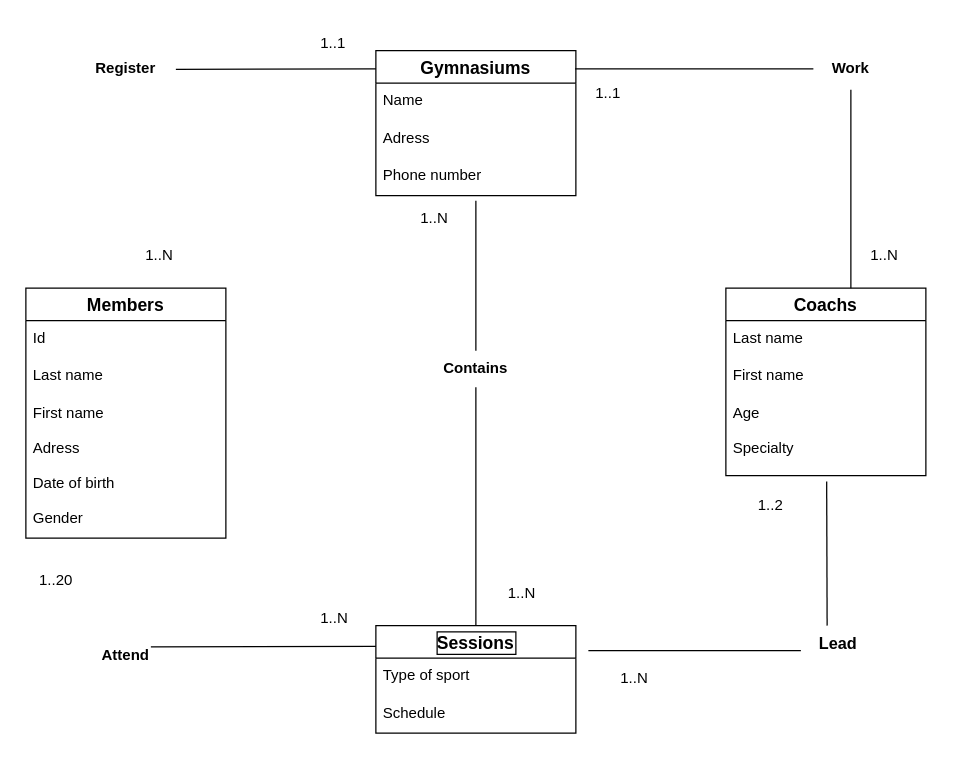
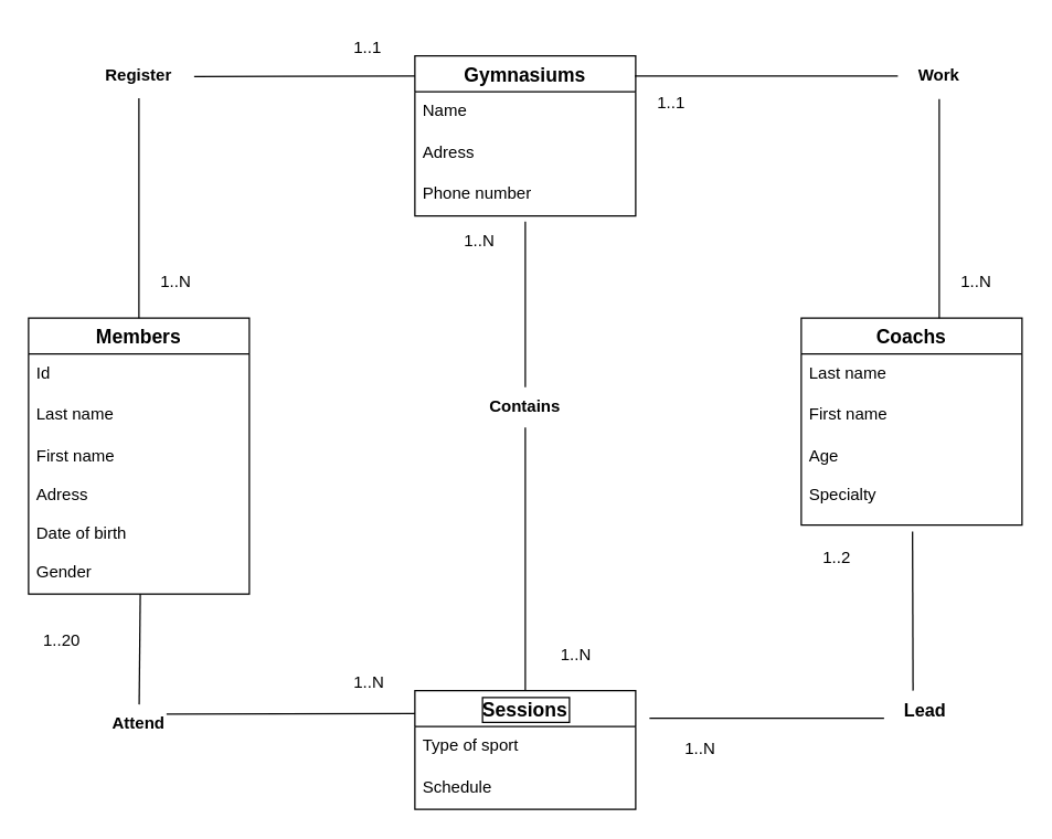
  <mxCell id="0" />
  <mxCell id="1" parent="0" />
  <mxCell id="2" value="Gymnasiums" style="swimlane;fontStyle=1;childLayout=stackLayout;horizontal=1;startSize=26;horizontalStack=0;resizeParent=1;resizeParentMax=0;resizeLast=0;collapsible=1;marginBottom=0;align=center;fontSize=14;" vertex="1" parent="1"><mxGeometry x="300" y="40" width="160" height="116" as="geometry" /></mxCell>
  <mxCell id="3" value="Name" style="text;strokeColor=none;fillColor=none;spacingLeft=4;spacingRight=4;overflow=hidden;rotatable=0;points=[[0,0.5],[1,0.5]];portConstraint=eastwest;fontSize=12;" vertex="1" parent="2"><mxGeometry y="26" width="160" height="30" as="geometry" /></mxCell>
  <mxCell id="4" value="Adress" style="text;strokeColor=none;fillColor=none;spacingLeft=4;spacingRight=4;overflow=hidden;rotatable=0;points=[[0,0.5],[1,0.5]];portConstraint=eastwest;fontSize=12;" vertex="1" parent="2"><mxGeometry y="56" width="160" height="30" as="geometry" /></mxCell>
  <mxCell id="5" value="Phone number" style="text;strokeColor=none;fillColor=none;spacingLeft=4;spacingRight=4;overflow=hidden;rotatable=0;points=[[0,0.5],[1,0.5]];portConstraint=eastwest;fontSize=12;" vertex="1" parent="2"><mxGeometry y="86" width="160" height="30" as="geometry" /></mxCell>
  <mxCell id="6" value="Sessions" style="swimlane;fontStyle=1;childLayout=stackLayout;horizontal=1;startSize=26;horizontalStack=0;resizeParent=1;resizeParentMax=0;resizeLast=0;collapsible=1;marginBottom=0;align=center;fontSize=14;labelBackgroundColor=default;labelBorderColor=default;" vertex="1" parent="1"><mxGeometry x="300" y="500" width="160" height="86" as="geometry" /></mxCell>
  <mxCell id="7" value="Type of sport" style="text;strokeColor=none;fillColor=none;spacingLeft=4;spacingRight=4;overflow=hidden;rotatable=0;points=[[0,0.5],[1,0.5]];portConstraint=eastwest;fontSize=12;" vertex="1" parent="6"><mxGeometry y="26" width="160" height="30" as="geometry" /></mxCell>
  <mxCell id="8" value="Schedule" style="text;strokeColor=none;fillColor=none;spacingLeft=4;spacingRight=4;overflow=hidden;rotatable=0;points=[[0,0.5],[1,0.5]];portConstraint=eastwest;fontSize=12;" vertex="1" parent="6"><mxGeometry y="56" width="160" height="30" as="geometry" /></mxCell>
  <mxCell id="9" value="Members" style="swimlane;fontStyle=1;childLayout=stackLayout;horizontal=1;startSize=26;horizontalStack=0;resizeParent=1;resizeParentMax=0;resizeLast=0;collapsible=1;marginBottom=0;align=center;fontSize=14;" vertex="1" parent="1"><mxGeometry x="20" y="230" width="160" height="200" as="geometry" /></mxCell>
  <mxCell id="10" value="Id&#10;&#10;" style="text;strokeColor=none;fillColor=none;spacingLeft=4;spacingRight=4;overflow=hidden;rotatable=0;points=[[0,0.5],[1,0.5]];portConstraint=eastwest;fontSize=12;" vertex="1" parent="9"><mxGeometry y="26" width="160" height="30" as="geometry" /></mxCell>
  <mxCell id="11" value="Last name" style="text;strokeColor=none;fillColor=none;spacingLeft=4;spacingRight=4;overflow=hidden;rotatable=0;points=[[0,0.5],[1,0.5]];portConstraint=eastwest;fontSize=12;" vertex="1" parent="9"><mxGeometry y="56" width="160" height="30" as="geometry" /></mxCell>
  <mxCell id="12" value="First name&#10;&#10;Adress&#10;&#10;Date of birth&#10;&#10;Gender" style="text;strokeColor=none;fillColor=none;spacingLeft=4;spacingRight=4;overflow=hidden;rotatable=0;points=[[0,0.5],[1,0.5]];portConstraint=eastwest;fontSize=12;" vertex="1" parent="9"><mxGeometry y="86" width="160" height="114" as="geometry" /></mxCell>
  <mxCell id="13" value="Coachs" style="swimlane;fontStyle=1;childLayout=stackLayout;horizontal=1;startSize=26;horizontalStack=0;resizeParent=1;resizeParentMax=0;resizeLast=0;collapsible=1;marginBottom=0;align=center;fontSize=14;" vertex="1" parent="1"><mxGeometry x="580" y="230" width="160" height="150" as="geometry" /></mxCell>
  <mxCell id="14" value="Last name" style="text;strokeColor=none;fillColor=none;spacingLeft=4;spacingRight=4;overflow=hidden;rotatable=0;points=[[0,0.5],[1,0.5]];portConstraint=eastwest;fontSize=12;" vertex="1" parent="13"><mxGeometry y="26" width="160" height="30" as="geometry" /></mxCell>
  <mxCell id="15" value="First name" style="text;strokeColor=none;fillColor=none;spacingLeft=4;spacingRight=4;overflow=hidden;rotatable=0;points=[[0,0.5],[1,0.5]];portConstraint=eastwest;fontSize=12;" vertex="1" parent="13"><mxGeometry y="56" width="160" height="30" as="geometry" /></mxCell>
  <mxCell id="16" value="Age&#10;&#10;Specialty" style="text;strokeColor=none;fillColor=none;spacingLeft=4;spacingRight=4;overflow=hidden;rotatable=0;points=[[0,0.5],[1,0.5]];portConstraint=eastwest;fontSize=12;" vertex="1" parent="13"><mxGeometry y="86" width="160" height="64" as="geometry" /></mxCell>
  <mxCell id="17" value="Register" style="text;strokeColor=none;fillColor=none;spacingLeft=4;spacingRight=4;overflow=hidden;rotatable=0;points=[[0,0.5],[1,0.5]];portConstraint=eastwest;fontSize=12;fontStyle=1;align=center;" vertex="1" parent="1"><mxGeometry x="60" y="40" width="80" height="30" as="geometry" /></mxCell>
  <mxCell id="18" value="Work" style="text;strokeColor=none;fillColor=none;spacingLeft=4;spacingRight=4;overflow=hidden;rotatable=0;points=[[0,0.5],[1,0.5]];portConstraint=eastwest;fontSize=12;fontStyle=1;align=center;" vertex="1" parent="1"><mxGeometry x="660" y="40" width="40" height="30" as="geometry" /></mxCell>
  <mxCell id="19" value="Contains" style="text;strokeColor=none;fillColor=none;spacingLeft=4;spacingRight=4;overflow=hidden;rotatable=0;points=[[0,0.5],[1,0.5]];portConstraint=eastwest;fontSize=12;align=center;fontStyle=1" vertex="1" parent="1"><mxGeometry x="350" y="280" width="60" height="30" as="geometry" /></mxCell>
  <mxCell id="20" value="Attend" style="text;strokeColor=none;fillColor=none;spacingLeft=4;spacingRight=4;overflow=hidden;rotatable=0;points=[[0,0.5],[1,0.5]];portConstraint=eastwest;fontSize=12;fontStyle=1;align=center;" vertex="1" parent="1"><mxGeometry x="75" y="510" width="50" height="34" as="geometry" /></mxCell>
  <mxCell id="21" value="Lead" style="text;strokeColor=none;fillColor=none;spacingLeft=4;spacingRight=4;overflow=hidden;rotatable=0;points=[[0,0.5],[1,0.5]];portConstraint=eastwest;fontSize=13;align=center;fontStyle=1" vertex="1" parent="1"><mxGeometry x="650" y="500" width="40" height="30" as="geometry" /></mxCell>
  <mxCell id="22" value="" style="endArrow=none;html=1;rounded=0;" edge="1" parent="1"><mxGeometry relative="1" as="geometry"><mxPoint x="380" y="160" as="sourcePoint" /><mxPoint x="380" y="280" as="targetPoint" /></mxGeometry></mxCell>
  <mxCell id="23" value="" style="endArrow=none;html=1;rounded=0;entryX=0.5;entryY=0;entryDx=0;entryDy=0;exitX=0.5;exitY=0.978;exitDx=0;exitDy=0;exitPerimeter=0;" edge="1" parent="1" source="19" target="6"><mxGeometry relative="1" as="geometry"><mxPoint x="300" y="360" as="sourcePoint" /><mxPoint x="460" y="360" as="targetPoint" /></mxGeometry></mxCell>
  <mxCell id="24" value="" style="endArrow=none;html=1;rounded=0;exitX=0.5;exitY=1.044;exitDx=0;exitDy=0;exitPerimeter=0;" edge="1" parent="1" source="18"><mxGeometry relative="1" as="geometry"><mxPoint x="590" y="180" as="sourcePoint" /><mxPoint x="680" y="230" as="targetPoint" /></mxGeometry></mxCell>
+ <mxCell id="25" value="" style="endArrow=none;html=1;rounded=0;exitX=0.5;exitY=1.022;exitDx=0;exitDy=0;exitPerimeter=0;entryX=0.5;entryY=0;entryDx=0;entryDy=0;" edge="1" parent="1" source="17" target="9"><mxGeometry relative="1" as="geometry"><mxPoint x="70" y="140" as="sourcePoint" /><mxPoint x="230" y="140" as="targetPoint" /></mxGeometry></mxCell>
  <mxCell id="26" value="" style="endArrow=none;html=1;rounded=0;" edge="1" parent="1" source="17"><mxGeometry relative="1" as="geometry"><mxPoint x="140" y="54.5" as="sourcePoint" /><mxPoint x="300" y="54.5" as="targetPoint" /></mxGeometry></mxCell>
  <mxCell id="27" style="edgeStyle=orthogonalEdgeStyle;rounded=0;orthogonalLoop=1;jettySize=auto;html=1;exitX=1;exitY=0.5;exitDx=0;exitDy=0;" edge="1" parent="1" source="17" target="17"><mxGeometry relative="1" as="geometry" /></mxCell>
  <mxCell id="28" value="" style="endArrow=none;html=1;rounded=0;exitX=0.996;exitY=0.126;exitDx=0;exitDy=0;exitPerimeter=0;" edge="1" parent="1" source="2"><mxGeometry relative="1" as="geometry"><mxPoint x="490" y="54.5" as="sourcePoint" /><mxPoint x="650" y="54.5" as="targetPoint" /><Array as="points" /></mxGeometry></mxCell>
  <mxCell id="29" value="" style="endArrow=none;html=1;rounded=0;" edge="1" parent="1"><mxGeometry relative="1" as="geometry"><mxPoint x="470" y="520" as="sourcePoint" /><mxPoint x="640" y="520" as="targetPoint" /></mxGeometry></mxCell>
  <mxCell id="30" value="" style="endArrow=none;html=1;rounded=0;fontSize=13;" edge="1" parent="1"><mxGeometry relative="1" as="geometry"><mxPoint x="120" y="517" as="sourcePoint" /><mxPoint x="300" y="516.5" as="targetPoint" /></mxGeometry></mxCell>
+ <mxCell id="31" value="" style="endArrow=none;html=1;rounded=0;fontSize=13;exitX=0.506;exitY=1;exitDx=0;exitDy=0;exitPerimeter=0;" edge="1" parent="1" source="12" target="20"><mxGeometry relative="1" as="geometry"><mxPoint x="70" y="470" as="sourcePoint" /><mxPoint x="101" y="500" as="targetPoint" /></mxGeometry></mxCell>
  <mxCell id="32" value="" style="endArrow=none;html=1;rounded=0;fontSize=13;exitX=0.504;exitY=1.073;exitDx=0;exitDy=0;exitPerimeter=0;" edge="1" parent="1" source="16"><mxGeometry relative="1" as="geometry"><mxPoint x="580" y="450" as="sourcePoint" /><mxPoint x="661" y="500" as="targetPoint" /></mxGeometry></mxCell>
  <mxCell id="33" value="1..1" style="text;strokeColor=none;fillColor=none;spacingLeft=4;spacingRight=4;overflow=hidden;rotatable=0;points=[[0,0.5],[1,0.5]];portConstraint=eastwest;fontSize=12;" vertex="1" parent="1"><mxGeometry x="250" y="20" width="40" height="30" as="geometry" /></mxCell>
  <mxCell id="34" value="1..1" style="text;strokeColor=none;fillColor=none;spacingLeft=4;spacingRight=4;overflow=hidden;rotatable=0;points=[[0,0.5],[1,0.5]];portConstraint=eastwest;fontSize=12;" vertex="1" parent="1"><mxGeometry x="470" y="60" width="40" height="30" as="geometry" /></mxCell>
  <mxCell id="35" value="1..N" style="text;strokeColor=none;fillColor=none;spacingLeft=4;spacingRight=4;overflow=hidden;rotatable=0;points=[[0,0.5],[1,0.5]];portConstraint=eastwest;fontSize=12;" vertex="1" parent="1"><mxGeometry x="690" y="190" width="40" height="30" as="geometry" /></mxCell>
  <mxCell id="36" value="1..N" style="text;strokeColor=none;fillColor=none;spacingLeft=4;spacingRight=4;overflow=hidden;rotatable=0;points=[[0,0.5],[1,0.5]];portConstraint=eastwest;fontSize=12;" vertex="1" parent="1"><mxGeometry x="330" y="160" width="40" height="30" as="geometry" /></mxCell>
  <mxCell id="37" value="1..N" style="text;strokeColor=none;fillColor=none;spacingLeft=4;spacingRight=4;overflow=hidden;rotatable=0;points=[[0,0.5],[1,0.5]];portConstraint=eastwest;fontSize=12;" vertex="1" parent="1"><mxGeometry x="110" y="190" width="40" height="30" as="geometry" /></mxCell>
  <mxCell id="38" value="1..20" style="text;strokeColor=none;fillColor=none;spacingLeft=4;spacingRight=4;overflow=hidden;rotatable=0;points=[[0,0.5],[1,0.5]];portConstraint=eastwest;fontSize=12;" vertex="1" parent="1"><mxGeometry x="25" y="450" width="40" height="30" as="geometry" /></mxCell>
- <mxCell id="39" value="1..2" style="text;strokeColor=none;fillColor=none;spacingLeft=4;spacingRight=4;overflow=hidden;rotatable=0;points=[[0,0.5],[1,0.5]];portConstraint=eastwest;fontSize=12;" vertex="1" parent="1"><mxGeometry x="600" y="390" width="40" height="30" as="geometry" /></mxCell>
+ <mxCell id="39" value="1..2" style="text;strokeColor=none;fillColor=none;spacingLeft=4;spacingRight=4;overflow=hidden;rotatable=0;points=[[0,0.5],[1,0.5]];portConstraint=eastwest;fontSize=12;" vertex="1" parent="1"><mxGeometry x="590" y="390" width="40" height="30" as="geometry" /></mxCell>
  <mxCell id="40" value="1..N" style="text;strokeColor=none;fillColor=none;spacingLeft=4;spacingRight=4;overflow=hidden;rotatable=0;points=[[0,0.5],[1,0.5]];portConstraint=eastwest;fontSize=12;" vertex="1" parent="1"><mxGeometry x="490" y="528" width="40" height="30" as="geometry" /></mxCell>
  <mxCell id="41" value="1..N" style="text;strokeColor=none;fillColor=none;spacingLeft=4;spacingRight=4;overflow=hidden;rotatable=0;points=[[0,0.5],[1,0.5]];portConstraint=eastwest;fontSize=12;" vertex="1" parent="1"><mxGeometry x="400" y="460" width="40" height="30" as="geometry" /></mxCell>
  <mxCell id="42" value="1..N" style="text;strokeColor=none;fillColor=none;spacingLeft=4;spacingRight=4;overflow=hidden;rotatable=0;points=[[0,0.5],[1,0.5]];portConstraint=eastwest;fontSize=12;" vertex="1" parent="1"><mxGeometry x="250" y="480" width="40" height="30" as="geometry" /></mxCell>
